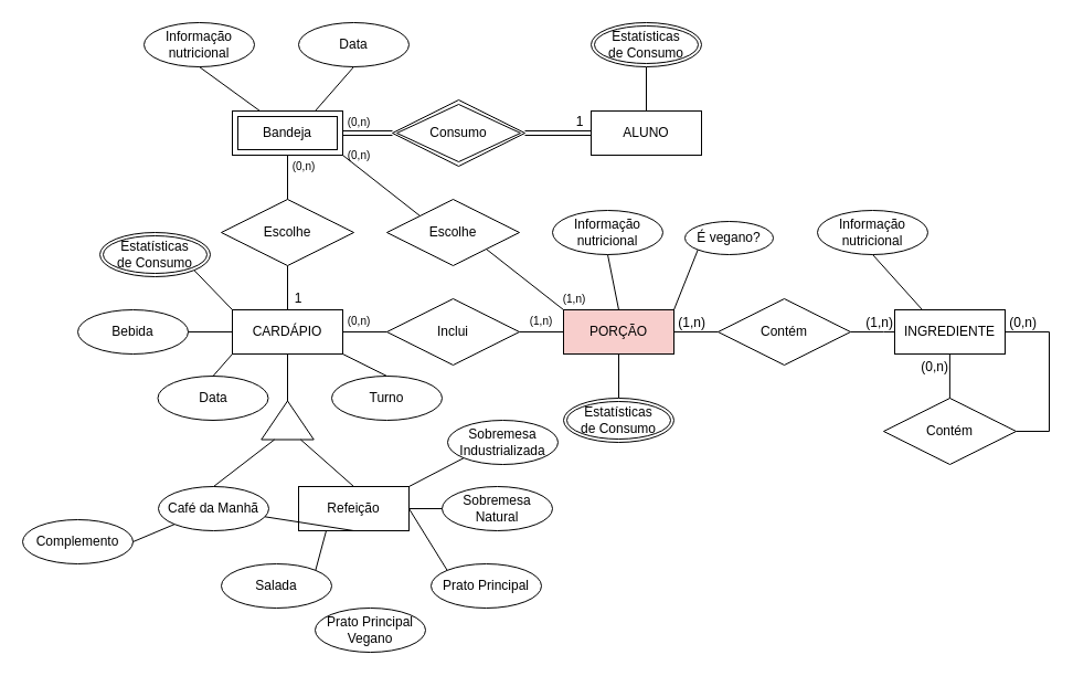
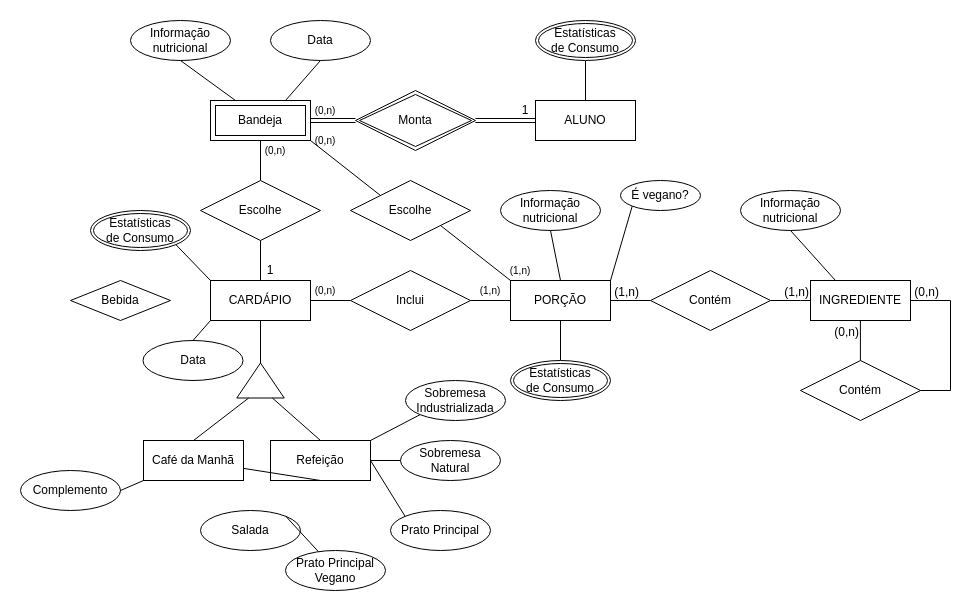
  <mxCell id="0" />
  <mxCell id="1" parent="0" />
  <mxCell id="2" value="CARDÁPIO" style="whiteSpace=wrap;html=1;align=center;" parent="1" vertex="1"><mxGeometry x="210" y="280" width="100" height="40" as="geometry" /></mxCell>
  <mxCell id="3" value="ALUNO" style="whiteSpace=wrap;html=1;align=center;" parent="1" vertex="1"><mxGeometry x="535" y="100" width="100" height="40" as="geometry" /></mxCell>
- <mxCell id="4" value="PORÇÃO" style="whiteSpace=wrap;html=1;align=center;fillColor=#f8cecc;" parent="1" vertex="1"><mxGeometry x="510" y="280" width="100" height="40" as="geometry" /></mxCell>
+ <mxCell id="4" value="PORÇÃO" style="whiteSpace=wrap;html=1;align=center;" parent="1" vertex="1"><mxGeometry x="510" y="280" width="100" height="40" as="geometry" /></mxCell>
  <mxCell id="5" value="INGREDIENTE" style="whiteSpace=wrap;html=1;align=center;" parent="1" vertex="1"><mxGeometry x="810" y="280" width="100" height="40" as="geometry" /></mxCell>
  <mxCell id="6" value="Contém" style="shape=rhombus;perimeter=rhombusPerimeter;whiteSpace=wrap;html=1;align=center;" parent="1" vertex="1"><mxGeometry x="650" y="270" width="120" height="60" as="geometry" /></mxCell>
  <mxCell id="7" value="" style="endArrow=none;html=1;rounded=0;exitX=1;exitY=0.5;exitDx=0;exitDy=0;entryX=0;entryY=0.5;entryDx=0;entryDy=0;" parent="1" source="6" target="5" edge="1"><mxGeometry relative="1" as="geometry"><mxPoint x="510" y="400" as="sourcePoint" /><mxPoint x="670" y="400" as="targetPoint" /><Array as="points"><mxPoint x="800" y="300" /></Array></mxGeometry></mxCell>
  <mxCell id="8" value="(1,n)" style="resizable=1;whiteSpace=wrap;align=right;verticalAlign=bottom;horizontal=1;html=1;fontSize=12;spacing=2;movable=1;rotatable=1;deletable=1;editable=1;locked=0;connectable=1;" parent="7" connectable="0" vertex="1"><mxGeometry relative="1" as="geometry"><mxPoint x="20" as="offset" /></mxGeometry></mxCell>
  <mxCell id="9" value="" style="endArrow=none;html=1;rounded=0;exitX=0;exitY=0.5;exitDx=0;exitDy=0;entryX=1;entryY=0.5;entryDx=0;entryDy=0;" parent="1" source="6" target="4" edge="1"><mxGeometry relative="1" as="geometry"><mxPoint x="780" y="310" as="sourcePoint" /><mxPoint x="820" y="310" as="targetPoint" /></mxGeometry></mxCell>
  <mxCell id="10" value="(1,n)" style="resizable=0;html=1;whiteSpace=wrap;align=right;verticalAlign=bottom;" parent="9" connectable="0" vertex="1"><mxGeometry x="1" relative="1" as="geometry"><mxPoint x="30" as="offset" /></mxGeometry></mxCell>
  <mxCell id="11" value="Contém" style="shape=rhombus;perimeter=rhombusPerimeter;whiteSpace=wrap;html=1;align=center;" parent="1" vertex="1"><mxGeometry x="800" y="360" width="120" height="60" as="geometry" /></mxCell>
  <mxCell id="12" value="" style="endArrow=none;html=1;rounded=0;exitX=1;exitY=0.5;exitDx=0;exitDy=0;entryX=1;entryY=0.5;entryDx=0;entryDy=0;" parent="1" source="5" target="11" edge="1"><mxGeometry relative="1" as="geometry"><mxPoint x="450" y="400" as="sourcePoint" /><mxPoint x="610" y="400" as="targetPoint" /><Array as="points"><mxPoint x="950" y="300" /><mxPoint x="950" y="390" /></Array></mxGeometry></mxCell>
  <mxCell id="13" value="(0,n)" style="resizable=0;html=1;whiteSpace=wrap;align=right;verticalAlign=bottom;" parent="12" connectable="0" vertex="1"><mxGeometry x="1" relative="1" as="geometry"><mxPoint x="20" y="-90" as="offset" /></mxGeometry></mxCell>
  <mxCell id="14" value="" style="endArrow=none;html=1;rounded=0;exitX=0.5;exitY=0;exitDx=0;exitDy=0;entryX=0.5;entryY=1;entryDx=0;entryDy=0;" parent="1" edge="1"><mxGeometry relative="1" as="geometry"><mxPoint x="859.9" y="360" as="sourcePoint" /><mxPoint x="859.9" y="320" as="targetPoint" /></mxGeometry></mxCell>
  <mxCell id="15" value="(0,n)" style="resizable=0;html=1;whiteSpace=wrap;align=right;verticalAlign=bottom;" parent="14" connectable="0" vertex="1"><mxGeometry x="1" relative="1" as="geometry"><mxPoint y="20" as="offset" /></mxGeometry></mxCell>
  <mxCell id="16" value="Inclui" style="shape=rhombus;perimeter=rhombusPerimeter;whiteSpace=wrap;html=1;align=center;" parent="1" vertex="1"><mxGeometry x="350" y="270" width="120" height="60" as="geometry" /></mxCell>
  <mxCell id="17" value="" style="endArrow=none;html=1;rounded=0;exitX=1;exitY=0.5;exitDx=0;exitDy=0;entryX=0;entryY=0.5;entryDx=0;entryDy=0;" parent="1" source="16" target="4" edge="1"><mxGeometry relative="1" as="geometry"><mxPoint x="440" y="330" as="sourcePoint" /><mxPoint x="600" y="330" as="targetPoint" /></mxGeometry></mxCell>
  <mxCell id="18" value="" style="endArrow=none;html=1;rounded=0;exitX=1;exitY=0.5;exitDx=0;exitDy=0;entryX=0;entryY=0.5;entryDx=0;entryDy=0;" parent="1" source="2" target="16" edge="1"><mxGeometry relative="1" as="geometry"><mxPoint x="300" y="330" as="sourcePoint" /><mxPoint x="460" y="330" as="targetPoint" /></mxGeometry></mxCell>
  <mxCell id="19" value="" style="endArrow=none;html=1;rounded=0;exitX=0.5;exitY=1;exitDx=0;exitDy=0;entryX=0.5;entryY=0;entryDx=0;entryDy=0;" parent="1" target="2" edge="1"><mxGeometry relative="1" as="geometry"><mxPoint x="260" y="240" as="sourcePoint" /><mxPoint x="460" y="220" as="targetPoint" /></mxGeometry></mxCell>
  <mxCell id="20" value="" style="endArrow=none;html=1;rounded=0;exitX=0.5;exitY=1;exitDx=0;exitDy=0;entryX=0.5;entryY=0;entryDx=0;entryDy=0;" parent="1" source="37" edge="1"><mxGeometry relative="1" as="geometry"><mxPoint x="260" y="140" as="sourcePoint" /><mxPoint x="260" y="180" as="targetPoint" /></mxGeometry></mxCell>
  <mxCell id="21" value="Data" style="ellipse;whiteSpace=wrap;html=1;align=center;" parent="1" vertex="1"><mxGeometry x="142.5" y="340" width="100" height="40" as="geometry" /></mxCell>
- <mxCell id="22" value="Turno" style="ellipse;whiteSpace=wrap;html=1;align=center;" parent="1" vertex="1"><mxGeometry x="300" y="340" width="100" height="40" as="geometry" /></mxCell>
  <mxCell id="23" value="" style="endArrow=none;html=1;rounded=0;exitX=0.5;exitY=0;exitDx=0;exitDy=0;entryX=0;entryY=1;entryDx=0;entryDy=0;" parent="1" source="21" target="2" edge="1"><mxGeometry relative="1" as="geometry"><mxPoint x="490" y="210" as="sourcePoint" /><mxPoint x="650" y="210" as="targetPoint" /></mxGeometry></mxCell>
- <mxCell id="24" value="" style="endArrow=none;html=1;rounded=0;exitX=0.5;exitY=0;exitDx=0;exitDy=0;entryX=1;entryY=1;entryDx=0;entryDy=0;" parent="1" source="22" target="2" edge="1"><mxGeometry relative="1" as="geometry"><mxPoint x="210" y="370" as="sourcePoint" /><mxPoint x="220" y="330" as="targetPoint" /></mxGeometry></mxCell>
  <mxCell id="25" value="" style="endArrow=none;html=1;rounded=0;entryX=1;entryY=1;entryDx=0;entryDy=0;exitX=0;exitY=0;exitDx=0;exitDy=0;" parent="1" source="2" target="53" edge="1"><mxGeometry relative="1" as="geometry"><mxPoint x="310" y="260" as="sourcePoint" /><mxPoint x="195.254" y="274.183" as="targetPoint" /></mxGeometry></mxCell>
  <mxCell id="26" value="Informação nutricional" style="ellipse;whiteSpace=wrap;html=1;align=center;" parent="1" vertex="1"><mxGeometry x="500" y="190" width="100" height="40" as="geometry" /></mxCell>
  <mxCell id="27" value="" style="endArrow=none;html=1;rounded=0;exitX=0.5;exitY=1;exitDx=0;exitDy=0;entryX=0.5;entryY=0;entryDx=0;entryDy=0;" parent="1" source="26" target="4" edge="1"><mxGeometry relative="1" as="geometry"><mxPoint x="600" y="270" as="sourcePoint" /><mxPoint x="760" y="270" as="targetPoint" /></mxGeometry></mxCell>
  <mxCell id="28" value="" style="endArrow=none;html=1;rounded=0;entryX=0.5;entryY=1;entryDx=0;entryDy=0;exitX=0.5;exitY=0;exitDx=0;exitDy=0;" parent="1" source="54" target="4" edge="1"><mxGeometry relative="1" as="geometry"><mxPoint x="560" y="360" as="sourcePoint" /><mxPoint x="710" y="340" as="targetPoint" /></mxGeometry></mxCell>
  <mxCell id="29" value="Escolhe" style="shape=rhombus;perimeter=rhombusPerimeter;whiteSpace=wrap;html=1;align=center;" parent="1" vertex="1"><mxGeometry x="350" y="180" width="120" height="60" as="geometry" /></mxCell>
  <mxCell id="30" value="" style="endArrow=none;html=1;rounded=0;exitX=1;exitY=1;exitDx=0;exitDy=0;entryX=0;entryY=0;entryDx=0;entryDy=0;" parent="1" target="29" edge="1"><mxGeometry relative="1" as="geometry"><mxPoint x="310" y="140" as="sourcePoint" /><mxPoint x="470" y="150" as="targetPoint" /></mxGeometry></mxCell>
  <mxCell id="31" value="" style="endArrow=none;html=1;rounded=0;exitX=1;exitY=1;exitDx=0;exitDy=0;" parent="1" source="29" edge="1"><mxGeometry relative="1" as="geometry"><mxPoint x="460" y="240" as="sourcePoint" /><mxPoint x="510" y="280" as="targetPoint" /></mxGeometry></mxCell>
  <mxCell id="32" value="" style="endArrow=none;html=1;rounded=0;exitX=0.5;exitY=0;exitDx=0;exitDy=0;entryX=0.5;entryY=1;entryDx=0;entryDy=0;" parent="1" source="3" target="55" edge="1"><mxGeometry width="50" height="50" relative="1" as="geometry"><mxPoint x="530" y="240" as="sourcePoint" /><mxPoint x="585" y="60" as="targetPoint" /></mxGeometry></mxCell>
  <mxCell id="33" value="Informação nutricional" style="ellipse;whiteSpace=wrap;html=1;align=center;" parent="1" vertex="1"><mxGeometry x="130" y="20" width="100" height="40" as="geometry" /></mxCell>
  <mxCell id="34" value="Data" style="ellipse;whiteSpace=wrap;html=1;align=center;" parent="1" vertex="1"><mxGeometry x="270" y="20" width="100" height="40" as="geometry" /></mxCell>
  <mxCell id="35" value="" style="endArrow=none;html=1;rounded=0;exitX=0.5;exitY=1;exitDx=0;exitDy=0;entryX=0.25;entryY=0;entryDx=0;entryDy=0;" parent="1" source="33" edge="1"><mxGeometry width="50" height="50" relative="1" as="geometry"><mxPoint x="530" y="240" as="sourcePoint" /><mxPoint x="235" y="100" as="targetPoint" /></mxGeometry></mxCell>
  <mxCell id="36" value="" style="endArrow=none;html=1;rounded=0;exitX=0.75;exitY=0;exitDx=0;exitDy=0;entryX=0.5;entryY=1;entryDx=0;entryDy=0;" parent="1" target="34" edge="1"><mxGeometry width="50" height="50" relative="1" as="geometry"><mxPoint x="285" y="100" as="sourcePoint" /><mxPoint x="580" y="190" as="targetPoint" /></mxGeometry></mxCell>
  <mxCell id="37" value="Bandeja" style="shape=ext;margin=3;double=1;whiteSpace=wrap;html=1;align=center;" parent="1" vertex="1"><mxGeometry x="210" y="100" width="100" height="40" as="geometry" /></mxCell>
- <mxCell id="38" value="Consumo" style="shape=rhombus;double=1;perimeter=rhombusPerimeter;whiteSpace=wrap;html=1;align=center;" parent="1" vertex="1"><mxGeometry x="355" y="90" width="120" height="60" as="geometry" /></mxCell>
+ <mxCell id="38" value="Monta" style="shape=rhombus;double=1;perimeter=rhombusPerimeter;whiteSpace=wrap;html=1;align=center;" parent="1" vertex="1"><mxGeometry x="355" y="90" width="120" height="60" as="geometry" /></mxCell>
  <mxCell id="39" value="&lt;font style=&quot;font-size: 10px;&quot;&gt;(0,n)&lt;/font&gt;" style="text;html=1;strokeColor=none;fillColor=none;align=center;verticalAlign=middle;whiteSpace=wrap;rounded=0;" parent="1" vertex="1"><mxGeometry x="265" y="140" width="20" height="20" as="geometry" /></mxCell>
  <mxCell id="40" value="1" style="text;html=1;strokeColor=none;fillColor=none;align=center;verticalAlign=middle;whiteSpace=wrap;rounded=0;" parent="1" vertex="1"><mxGeometry x="260" y="260" width="20" height="20" as="geometry" /></mxCell>
  <mxCell id="41" value="1" style="text;html=1;strokeColor=none;fillColor=none;align=center;verticalAlign=middle;whiteSpace=wrap;rounded=0;" parent="1" vertex="1"><mxGeometry x="515" y="100" width="20" height="20" as="geometry" /></mxCell>
  <mxCell id="42" value="&lt;font style=&quot;font-size: 10px;&quot;&gt;(0,n)&lt;/font&gt;" style="text;html=1;strokeColor=none;fillColor=none;align=center;verticalAlign=middle;whiteSpace=wrap;rounded=0;" parent="1" vertex="1"><mxGeometry x="310" y="100" width="30" height="20" as="geometry" /></mxCell>
  <mxCell id="43" value="&lt;font style=&quot;font-size: 10px;&quot;&gt;(1,n)&lt;/font&gt;" style="text;html=1;strokeColor=none;fillColor=none;align=center;verticalAlign=middle;whiteSpace=wrap;rounded=0;" parent="1" vertex="1"><mxGeometry x="505" y="260" width="30" height="20" as="geometry" /></mxCell>
  <mxCell id="44" value="&lt;font style=&quot;font-size: 10px;&quot;&gt;(0,n)&lt;/font&gt;" style="text;html=1;strokeColor=none;fillColor=none;align=center;verticalAlign=middle;whiteSpace=wrap;rounded=0;" parent="1" vertex="1"><mxGeometry x="310" y="130" width="30" height="20" as="geometry" /></mxCell>
  <mxCell id="45" value="&lt;font style=&quot;font-size: 10px;&quot;&gt;(1,n)&lt;/font&gt;" style="text;html=1;strokeColor=none;fillColor=none;align=center;verticalAlign=middle;whiteSpace=wrap;rounded=0;" parent="1" vertex="1"><mxGeometry x="475" y="280" width="30" height="20" as="geometry" /></mxCell>
  <mxCell id="46" value="&lt;div&gt;&lt;font style=&quot;font-size: 10px;&quot;&gt;(0,n)&lt;/font&gt;&lt;/div&gt;" style="text;html=1;strokeColor=none;fillColor=none;align=center;verticalAlign=middle;whiteSpace=wrap;rounded=0;" parent="1" vertex="1"><mxGeometry x="310" y="280" width="30" height="20" as="geometry" /></mxCell>
  <mxCell id="47" value="" style="triangle;whiteSpace=wrap;html=1;rotation=-90;" parent="1" vertex="1"><mxGeometry x="242.5" y="356.25" width="35" height="47.5" as="geometry" /></mxCell>
- <mxCell id="48" value="Café da Manhã" style="ellipse;whiteSpace=wrap;html=1;align=center;" parent="1" vertex="1"><mxGeometry x="143" y="440" width="100" height="40" as="geometry" /></mxCell>
+ <mxCell id="48" value="Café da Manhã" style="whiteSpace=wrap;html=1;align=center;" parent="1" vertex="1"><mxGeometry x="143" y="440" width="100" height="40" as="geometry" /></mxCell>
  <mxCell id="49" value="Refeição" style="whiteSpace=wrap;html=1;align=center;" parent="1" vertex="1"><mxGeometry x="270" y="440" width="100" height="40" as="geometry" /></mxCell>
  <mxCell id="50" value="" style="endArrow=none;html=1;rounded=0;exitX=0.5;exitY=0;exitDx=0;exitDy=0;entryX=0;entryY=0.25;entryDx=0;entryDy=0;" parent="1" source="48" target="47" edge="1"><mxGeometry relative="1" as="geometry"><mxPoint x="220" y="400" as="sourcePoint" /><mxPoint x="240" y="400" as="targetPoint" /></mxGeometry></mxCell>
  <mxCell id="51" value="" style="endArrow=none;html=1;rounded=0;exitX=0;exitY=0.75;exitDx=0;exitDy=0;entryX=0.5;entryY=0;entryDx=0;entryDy=0;" parent="1" source="47" target="49" edge="1"><mxGeometry relative="1" as="geometry"><mxPoint x="290" y="410" as="sourcePoint" /><mxPoint x="450" y="410" as="targetPoint" /></mxGeometry></mxCell>
  <mxCell id="52" value="" style="endArrow=none;html=1;rounded=0;entryX=0.5;entryY=1;entryDx=0;entryDy=0;exitX=1;exitY=0.5;exitDx=0;exitDy=0;" parent="1" source="47" target="2" edge="1"><mxGeometry relative="1" as="geometry"><mxPoint x="230" y="340" as="sourcePoint" /><mxPoint x="390" y="340" as="targetPoint" /></mxGeometry></mxCell>
  <mxCell id="53" value="&lt;div&gt;Estatísticas&lt;/div&gt;&lt;div&gt;de Consumo&lt;br&gt;&lt;/div&gt;" style="ellipse;shape=doubleEllipse;margin=3;whiteSpace=wrap;html=1;align=center;" parent="1" vertex="1"><mxGeometry x="90" y="210" width="100" height="40" as="geometry" /></mxCell>
  <mxCell id="54" value="&lt;div&gt;Estatísticas&lt;/div&gt;&lt;div&gt;de Consumo&lt;br&gt;&lt;/div&gt;" style="ellipse;shape=doubleEllipse;margin=3;whiteSpace=wrap;html=1;align=center;" parent="1" vertex="1"><mxGeometry x="510" y="360" width="100" height="40" as="geometry" /></mxCell>
  <mxCell id="55" value="&lt;div&gt;Estatísticas&lt;/div&gt;&lt;div&gt;de Consumo&lt;br&gt;&lt;/div&gt;" style="ellipse;shape=doubleEllipse;margin=3;whiteSpace=wrap;html=1;align=center;" parent="1" vertex="1"><mxGeometry x="535" y="20" width="100" height="40" as="geometry" /></mxCell>
- <mxCell id="56" value="É vegano?" style="ellipse;whiteSpace=wrap;html=1;align=center;" parent="1" vertex="1"><mxGeometry x="620" y="200" width="80" height="30" as="geometry" /></mxCell>
+ <mxCell id="56" value="É vegano?" style="ellipse;whiteSpace=wrap;html=1;align=center;" parent="1" vertex="1"><mxGeometry x="620" y="180" width="80" height="30" as="geometry" /></mxCell>
  <mxCell id="57" value="" style="endArrow=none;html=1;rounded=0;exitX=1;exitY=0;exitDx=0;exitDy=0;entryX=0;entryY=1;entryDx=0;entryDy=0;" parent="1" source="4" target="56" edge="1"><mxGeometry relative="1" as="geometry"><mxPoint x="280" y="300" as="sourcePoint" /><mxPoint x="440" y="300" as="targetPoint" /></mxGeometry></mxCell>
  <mxCell id="58" value="Escolhe" style="shape=rhombus;perimeter=rhombusPerimeter;whiteSpace=wrap;html=1;align=center;" parent="1" vertex="1"><mxGeometry x="200" y="180" width="120" height="60" as="geometry" /></mxCell>
  <mxCell id="59" value="" style="shape=link;html=1;rounded=0;exitX=1;exitY=0.5;exitDx=0;exitDy=0;entryX=0;entryY=0.5;entryDx=0;entryDy=0;" parent="1" source="37" target="38" edge="1"><mxGeometry relative="1" as="geometry"><mxPoint x="390" y="160" as="sourcePoint" /><mxPoint x="550" y="160" as="targetPoint" /></mxGeometry></mxCell>
  <mxCell id="60" value="" style="shape=link;html=1;rounded=0;exitX=1;exitY=0.5;exitDx=0;exitDy=0;entryX=0;entryY=0.5;entryDx=0;entryDy=0;" parent="1" source="38" target="3" edge="1"><mxGeometry relative="1" as="geometry"><mxPoint x="475" y="129.43" as="sourcePoint" /><mxPoint x="520" y="129.43" as="targetPoint" /></mxGeometry></mxCell>
  <mxCell id="61" value="Complemento" style="ellipse;whiteSpace=wrap;html=1;align=center;" parent="1" vertex="1"><mxGeometry x="20" y="470" width="100" height="40" as="geometry" /></mxCell>
  <mxCell id="62" value="Sobremesa Industrializada" style="ellipse;whiteSpace=wrap;html=1;align=center;" parent="1" vertex="1"><mxGeometry x="405" y="380" width="100" height="40" as="geometry" /></mxCell>
- <mxCell id="63" value="Bebida" style="ellipse;whiteSpace=wrap;html=1;align=center;" parent="1" vertex="1"><mxGeometry x="70" y="280" width="100" height="40" as="geometry" /></mxCell>
+ <mxCell id="63" value="Bebida" style="rhombus;whiteSpace=wrap;html=1;align=center;" parent="1" vertex="1"><mxGeometry x="70" y="280" width="100" height="40" as="geometry" /></mxCell>
  <mxCell id="64" value="" style="endArrow=none;html=1;rounded=0;entryX=0;entryY=1;entryDx=0;entryDy=0;exitX=1;exitY=0.5;exitDx=0;exitDy=0;" parent="1" source="61" target="48" edge="1"><mxGeometry relative="1" as="geometry"><mxPoint y="510" as="sourcePoint" x="110" /><mxPoint x="270" y="510" as="targetPoint" /></mxGeometry></mxCell>
- <mxCell id="65" value="" style="endArrow=none;html=1;rounded=0;exitX=1;exitY=0.5;exitDx=0;exitDy=0;entryX=0;entryY=0.5;entryDx=0;entryDy=0;" parent="1" source="63" target="2" edge="1"><mxGeometry relative="1" as="geometry"><mxPoint x="130" y="500" as="sourcePoint" /><mxPoint x="193" y="480" as="targetPoint" /></mxGeometry></mxCell>
  <mxCell id="66" value="Prato Principal" style="ellipse;whiteSpace=wrap;html=1;align=center;" parent="1" vertex="1"><mxGeometry x="390" y="510" width="100" height="40" as="geometry" /></mxCell>
  <mxCell id="67" value="Prato Principal Vegano" style="ellipse;whiteSpace=wrap;html=1;align=center;" parent="1" vertex="1"><mxGeometry x="285" y="550" width="100" height="40" as="geometry" /></mxCell>
  <mxCell id="68" value="" style="endArrow=none;html=1;rounded=0;exitX=1;exitY=0.5;exitDx=0;exitDy=0;entryX=0;entryY=0;entryDx=0;entryDy=0;" parent="1" source="49" target="66" edge="1"><mxGeometry relative="1" as="geometry"><mxPoint x="400" y="460" as="sourcePoint" /><mxPoint x="560" y="460" as="targetPoint" /></mxGeometry></mxCell>
  <mxCell id="69" value="" style="endArrow=none;html=1;rounded=0;exitX=0.5;exitY=1;exitDx=0;exitDy=0;" parent="1" source="49" target="48" edge="1"><mxGeometry relative="1" as="geometry"><mxPoint x="320" y="500" as="sourcePoint" /><mxPoint x="480" y="500" as="targetPoint" /></mxGeometry></mxCell>
  <mxCell id="70" value="" style="endArrow=none;html=1;rounded=0;entryX=0;entryY=1;entryDx=0;entryDy=0;exitX=1;exitY=0;exitDx=0;exitDy=0;" parent="1" source="49" target="62" edge="1"><mxGeometry relative="1" as="geometry"><mxPoint x="340" y="440" as="sourcePoint" /><mxPoint x="500" y="440" as="targetPoint" /></mxGeometry></mxCell>
  <mxCell id="71" value="Sobremesa Natural" style="ellipse;whiteSpace=wrap;html=1;align=center;" parent="1" vertex="1"><mxGeometry x="400" y="440" width="100" height="40" as="geometry" /></mxCell>
  <mxCell id="72" value="" style="endArrow=none;html=1;rounded=0;exitX=1;exitY=0.5;exitDx=0;exitDy=0;entryX=0;entryY=0.5;entryDx=0;entryDy=0;" parent="1" source="49" target="71" edge="1"><mxGeometry relative="1" as="geometry"><mxPoint x="400" y="460" as="sourcePoint" /><mxPoint x="560" y="460" as="targetPoint" /></mxGeometry></mxCell>
  <mxCell id="73" value="Salada" style="ellipse;whiteSpace=wrap;html=1;align=center;" parent="1" vertex="1"><mxGeometry x="200" y="510" width="100" height="40" as="geometry" /></mxCell>
- <mxCell id="74" value="" style="endArrow=none;html=1;rounded=0;exitX=1;exitY=0;exitDx=0;exitDy=0;entryX=0.25;entryY=1;entryDx=0;entryDy=0;" parent="1" source="73" target="49" edge="1"><mxGeometry relative="1" as="geometry"><mxPoint x="270" y="500" as="sourcePoint" /><mxPoint x="430" y="500" as="targetPoint" /></mxGeometry></mxCell>
+ <mxCell id="74" value="" style="endArrow=none;html=1;rounded=0;exitX=1;exitY=0;exitDx=0;exitDy=0;" parent="1" source="73" target="67" edge="1"><mxGeometry relative="1" as="geometry"><mxPoint x="270" y="500" as="sourcePoint" /><mxPoint x="430" y="500" as="targetPoint" /></mxGeometry></mxCell>
  <mxCell id="75" value="Informação nutricional" style="ellipse;whiteSpace=wrap;html=1;align=center;" parent="1" vertex="1"><mxGeometry x="740" y="190" width="100" height="40" as="geometry" /></mxCell>
  <mxCell id="76" value="" style="endArrow=none;html=1;rounded=0;exitX=0.5;exitY=1;exitDx=0;exitDy=0;entryX=0.25;entryY=0;entryDx=0;entryDy=0;" parent="1" source="75" target="5" edge="1"><mxGeometry relative="1" as="geometry"><mxPoint x="770" y="270" as="sourcePoint" /><mxPoint x="930" y="270" as="targetPoint" /></mxGeometry></mxCell>
